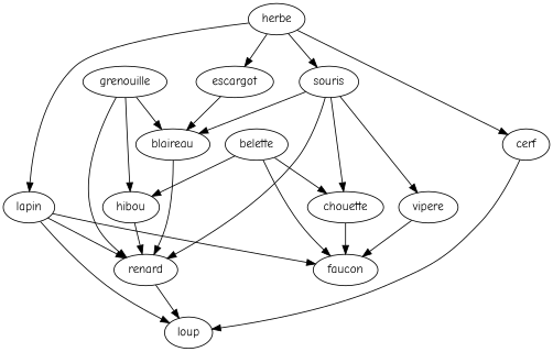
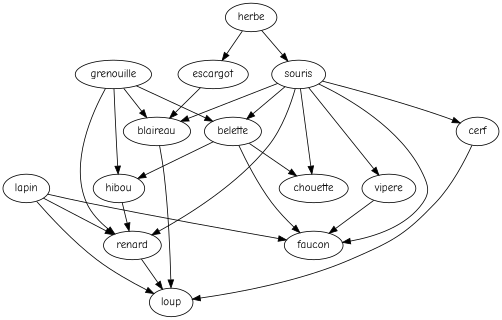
  digraph {
    fontname="Comic Neue"
    node [fontname="Comic Neue"]
    edge [fontname="Comic Neue"]
    souris
    blaireau
    renard
    faucon
    chouette
    vipere
    belette
    grenouille
    hibou
    loup
    herbe
    cerf
    lapin
    escargot
    souris -> blaireau
    souris -> renard
-   chouette -> faucon
+   souris -> faucon
    souris -> chouette
    souris -> vipere
-   blaireau -> renard
+   souris -> belette
+   blaireau -> loup
    renard -> loup
    vipere -> faucon
    belette -> faucon
    belette -> chouette
    belette -> hibou
    grenouille -> blaireau
    grenouille -> renard
+   grenouille -> belette
    grenouille -> hibou
    hibou -> renard
    herbe -> souris
-   herbe -> cerf
-   herbe -> lapin
+   souris -> cerf
    herbe -> escargot
    cerf -> loup
    lapin -> renard
    lapin -> faucon
    lapin -> loup
    escargot -> blaireau
  }
